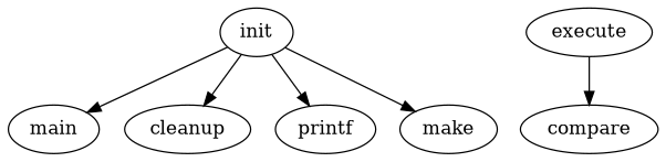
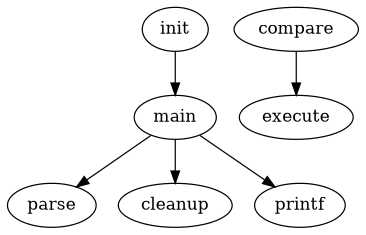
  digraph {
    main
+   parse
    cleanup
    printf
    init
-   make
    execute
    compare
-   init -> cleanup
-   init -> printf
+   main -> parse
+   main -> cleanup
+   main -> printf
    init -> main
-   init -> make
-   execute -> compare
+   compare -> execute
  }
